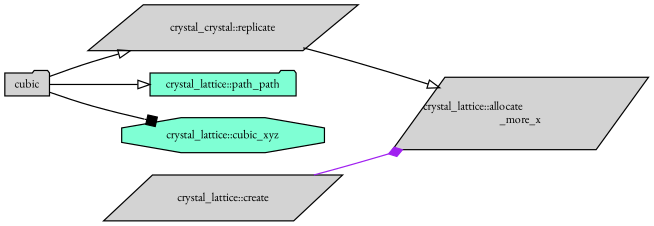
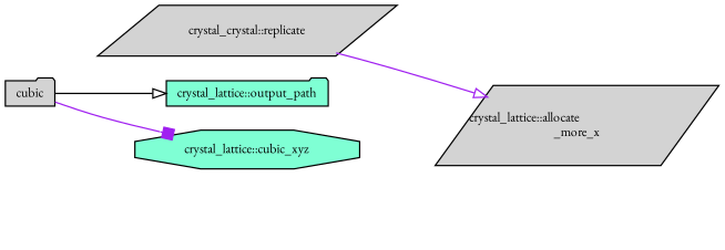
  digraph {
    fontname="EB Garamond"
    rankdir=LR
    node [color=black fillcolor=lightgrey fontname="EB Garamond" fontsize=10 shape=parallelogram style=filled]
    edge [arrowhead=onormal color=purple fontname="EB Garamond" fontsize=10 labelfontname=Helvetica labelfontsize=10 style=solid]
    n1 [fontcolor=black height=0.2 label=cubic shape=folder width=0.4]
    n2 [height=0.2 label="crystal_crystal::replicate" width=0.4]
-   n3 [fillcolor=aquamarine height=0.2 label="crystal_lattice::path_path" shape=folder width=0.4]
+   n3 [fillcolor=aquamarine height=0.2 label="crystal_lattice::output_path" shape=folder width=0.4]
    n4 [fillcolor=aquamarine height=0.2 label="crystal_lattice::cubic_xyz" shape=octagon width=0.4]
-   n5 [height=0.2 label="crystal_lattice::create" width=0.4]
    n6 [height=0.2 label="crystal_lattice::allocate\l_more_x" width=0.4]
-   n1 -> n2 [color=black]
    n1 -> n3 [color=black]
-   n1 -> n4 [arrowhead=box color=black]
-   n2 -> n6 [color=black]
-   n5 -> n6 [arrowhead=diamond]
+   n1 -> n4 [arrowhead=box]
+   n2 -> n6
  }
